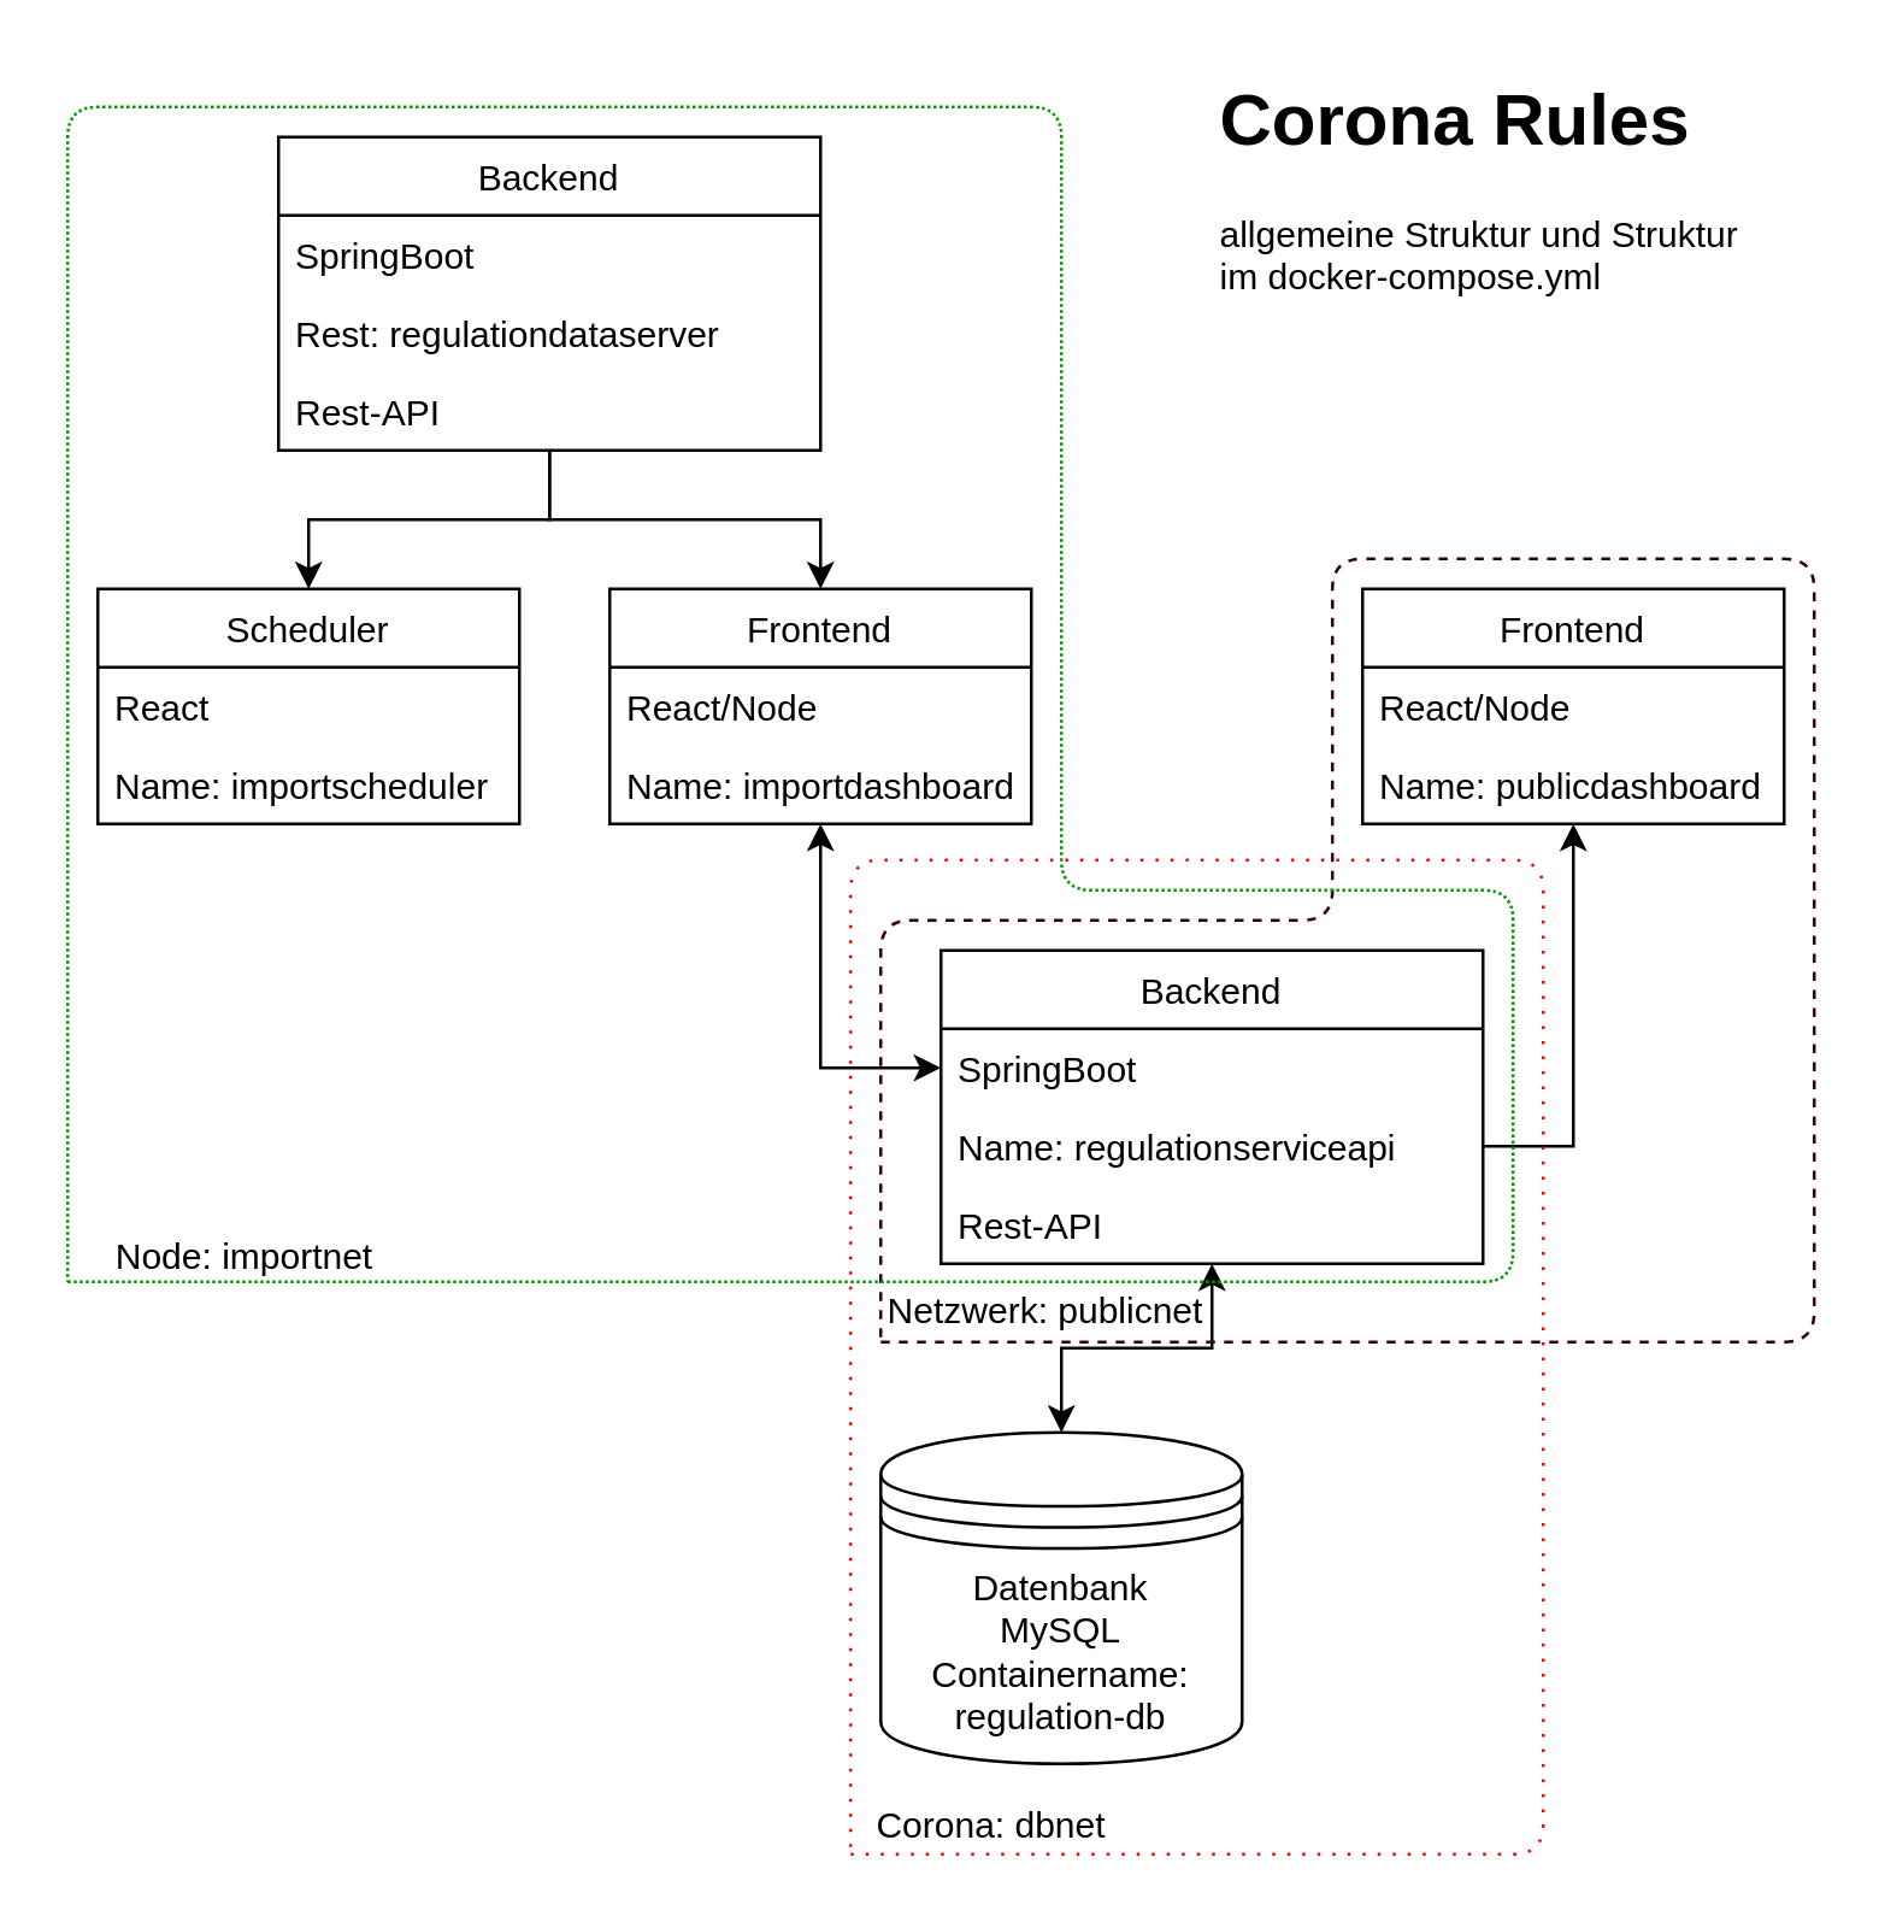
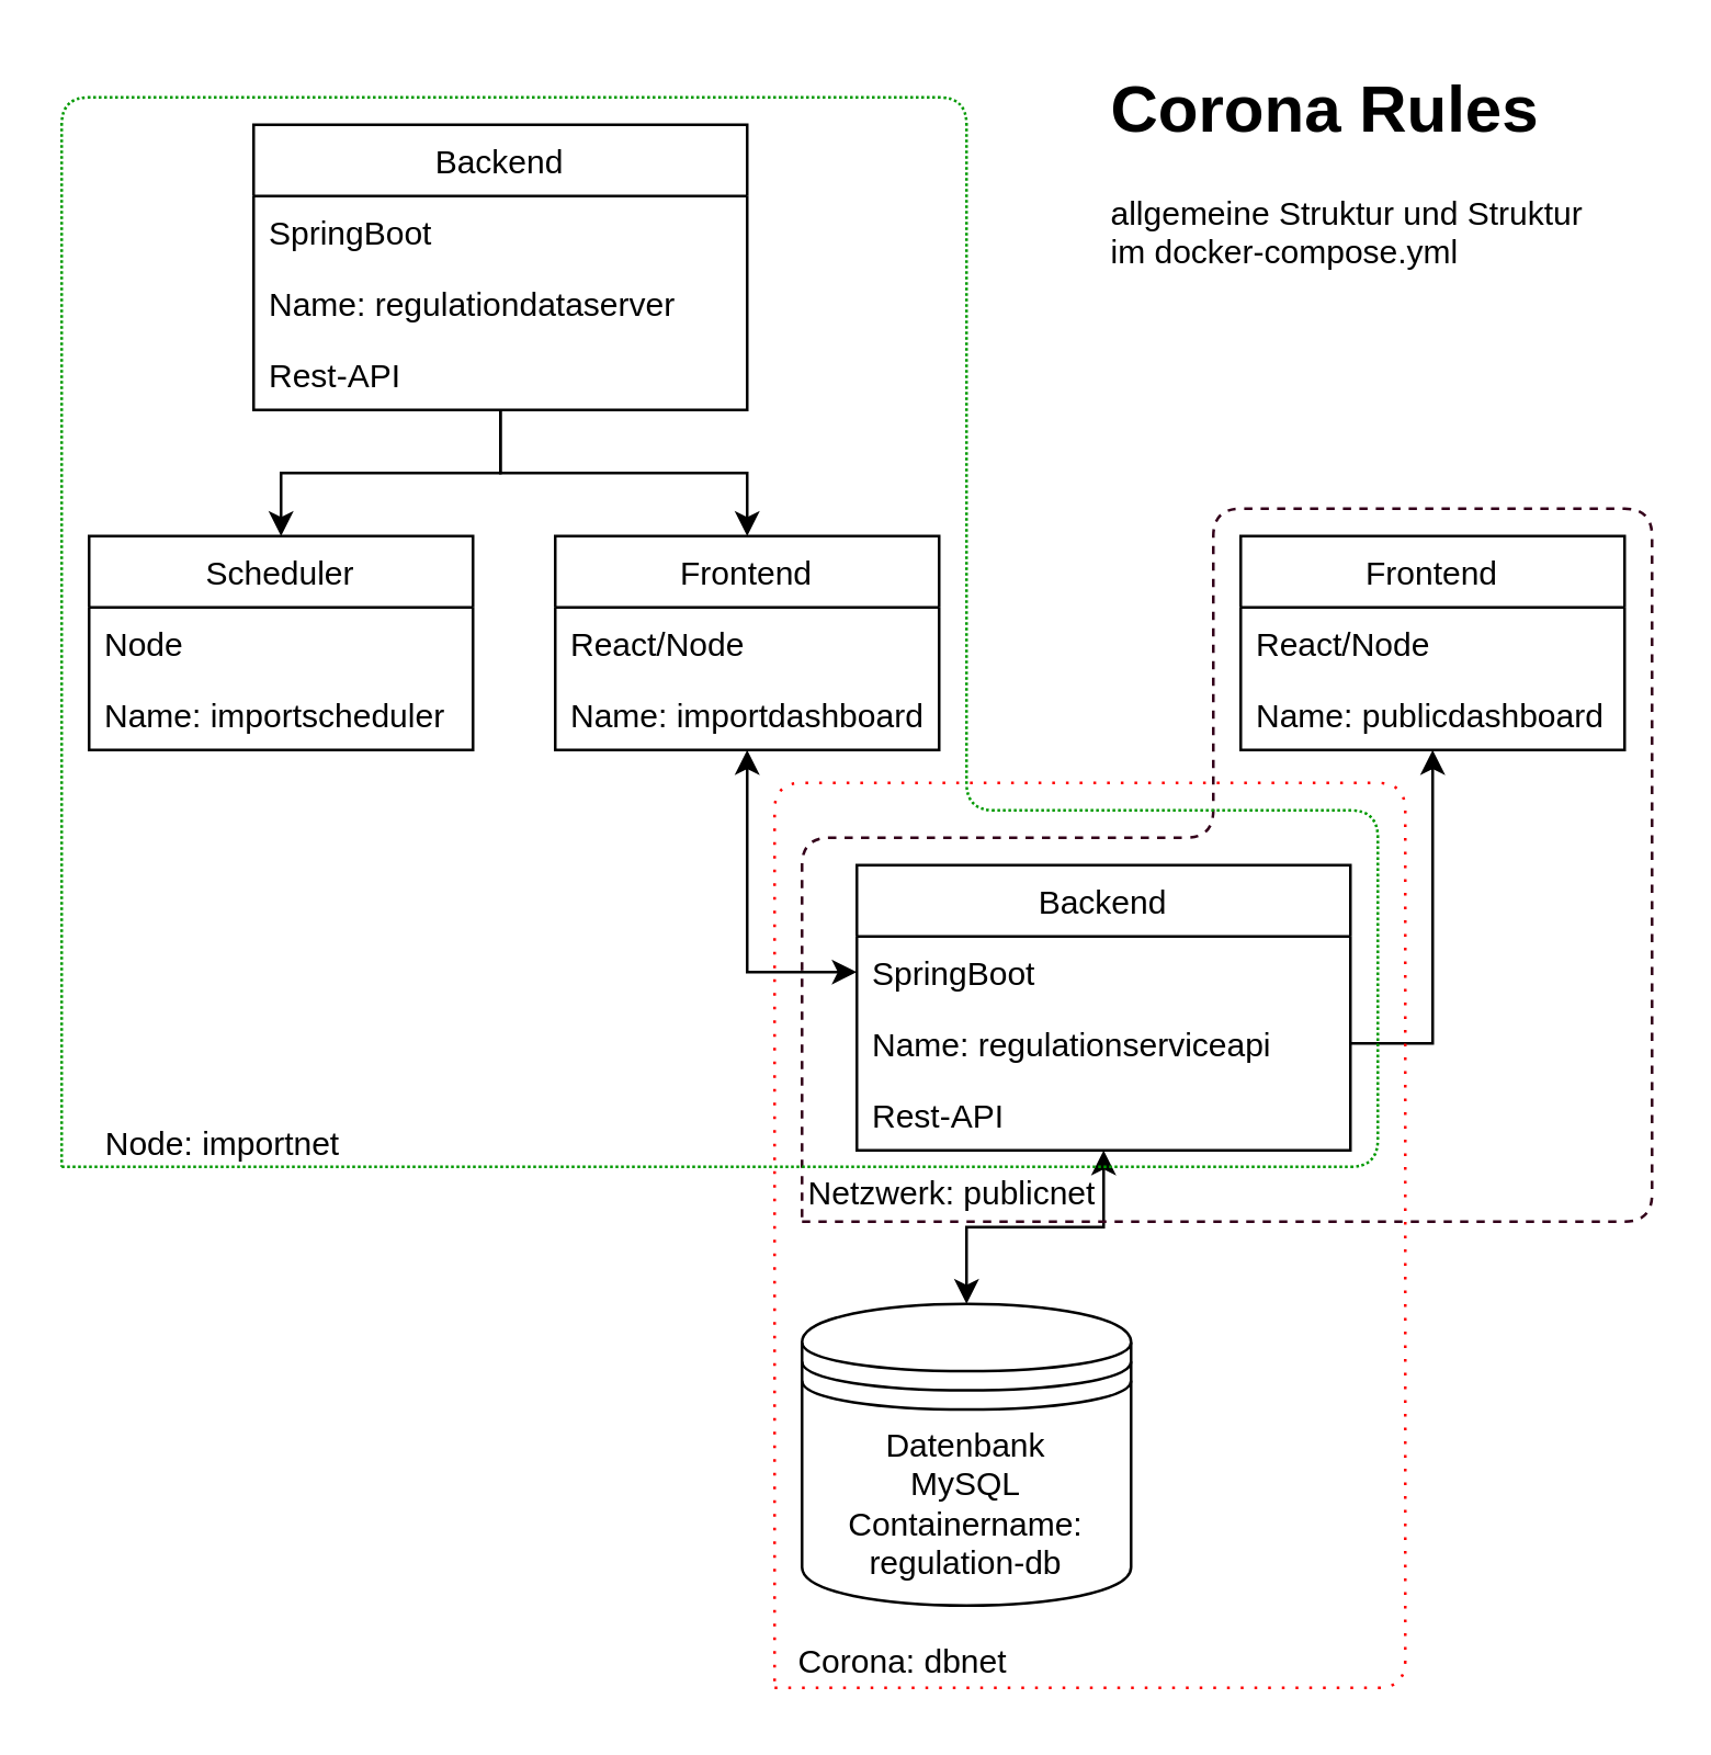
  <mxCell id="0" />
  <mxCell id="1" parent="0" />
  <mxCell id="2" style="edgeStyle=orthogonalEdgeStyle;rounded=0;orthogonalLoop=1;jettySize=auto;html=1;exitX=0.5;exitY=0;exitDx=0;exitDy=0;entryX=0.5;entryY=1;entryDx=0;entryDy=0;entryPerimeter=0;startArrow=classic;startFill=1;endArrow=classic;endFill=1;" parent="1" source="3" target="7" edge="1"><mxGeometry relative="1" as="geometry" /></mxCell>
  <mxCell id="3" value="&lt;span&gt;Datenbank&lt;/span&gt;&lt;br&gt;&lt;span&gt;MySQL&lt;/span&gt;&lt;br&gt;&lt;span&gt;Containername:&lt;br&gt;regulation-db&lt;/span&gt;" style="shape=datastore;whiteSpace=wrap;html=1;" parent="1" vertex="1"><mxGeometry x="292" y="475" width="120" height="110" as="geometry" /></mxCell>
  <mxCell id="4" value="Backend" style="swimlane;fontStyle=0;childLayout=stackLayout;horizontal=1;startSize=26;fillColor=none;horizontalStack=0;resizeParent=1;resizeParentMax=0;resizeLast=0;collapsible=1;marginBottom=0;" parent="1" vertex="1"><mxGeometry x="312" y="315" width="180" height="104" as="geometry"><mxRectangle x="140" y="520" width="50" height="26" as="alternateBounds" /></mxGeometry></mxCell>
  <mxCell id="5" value="SpringBoot" style="text;strokeColor=none;fillColor=none;align=left;verticalAlign=top;spacingLeft=4;spacingRight=4;overflow=hidden;rotatable=0;points=[[0,0.5],[1,0.5]];portConstraint=eastwest;" parent="4" vertex="1"><mxGeometry y="26" width="180" height="26" as="geometry" /></mxCell>
  <mxCell id="6" value="Name: regulationserviceapi" style="text;strokeColor=none;fillColor=none;align=left;verticalAlign=top;spacingLeft=4;spacingRight=4;overflow=hidden;rotatable=0;points=[[0,0.5],[1,0.5]];portConstraint=eastwest;" parent="4" vertex="1"><mxGeometry y="52" width="180" height="26" as="geometry" /></mxCell>
  <mxCell id="7" value="Rest-API" style="text;strokeColor=none;fillColor=none;align=left;verticalAlign=top;spacingLeft=4;spacingRight=4;overflow=hidden;rotatable=0;points=[[0,0.5],[1,0.5]];portConstraint=eastwest;" parent="4" vertex="1"><mxGeometry y="78" width="180" height="26" as="geometry" /></mxCell>
  <mxCell id="8" style="edgeStyle=orthogonalEdgeStyle;rounded=0;orthogonalLoop=1;jettySize=auto;html=1;exitX=1;exitY=0.5;exitDx=0;exitDy=0;startArrow=none;startFill=0;endArrow=classic;endFill=1;" parent="1" source="6" target="10" edge="1"><mxGeometry relative="1" as="geometry" /></mxCell>
  <mxCell id="9" style="edgeStyle=orthogonalEdgeStyle;rounded=0;orthogonalLoop=1;jettySize=auto;html=1;exitX=0;exitY=0.5;exitDx=0;exitDy=0;startArrow=classic;startFill=1;endArrow=classic;endFill=1;" parent="1" source="5" target="14" edge="1"><mxGeometry relative="1" as="geometry" /></mxCell>
  <mxCell id="10" value="Frontend" style="swimlane;fontStyle=0;childLayout=stackLayout;horizontal=1;startSize=26;fillColor=none;horizontalStack=0;resizeParent=1;resizeParentMax=0;resizeLast=0;collapsible=1;marginBottom=0;" parent="1" vertex="1"><mxGeometry x="452" y="195" width="140" height="78" as="geometry" /></mxCell>
  <mxCell id="11" value="React/Node" style="text;strokeColor=none;fillColor=none;align=left;verticalAlign=top;spacingLeft=4;spacingRight=4;overflow=hidden;rotatable=0;points=[[0,0.5],[1,0.5]];portConstraint=eastwest;" parent="10" vertex="1"><mxGeometry y="26" width="140" height="26" as="geometry" /></mxCell>
  <mxCell id="12" value="Name: publicdashboard" style="text;strokeColor=none;fillColor=none;align=left;verticalAlign=top;spacingLeft=4;spacingRight=4;overflow=hidden;rotatable=0;points=[[0,0.5],[1,0.5]];portConstraint=eastwest;" parent="10" vertex="1"><mxGeometry y="52" width="140" height="26" as="geometry" /></mxCell>
  <mxCell id="13" style="edgeStyle=orthogonalEdgeStyle;rounded=0;orthogonalLoop=1;jettySize=auto;html=1;exitX=0.5;exitY=0;exitDx=0;exitDy=0;startArrow=classic;startFill=1;endArrow=none;endFill=0;" parent="1" source="14" target="21" edge="1"><mxGeometry relative="1" as="geometry" /></mxCell>
  <mxCell id="14" value="Frontend" style="swimlane;fontStyle=0;childLayout=stackLayout;horizontal=1;startSize=26;fillColor=none;horizontalStack=0;resizeParent=1;resizeParentMax=0;resizeLast=0;collapsible=1;marginBottom=0;" parent="1" vertex="1"><mxGeometry x="202" y="195" width="140" height="78" as="geometry" /></mxCell>
  <mxCell id="15" value="React/Node" style="text;strokeColor=none;fillColor=none;align=left;verticalAlign=top;spacingLeft=4;spacingRight=4;overflow=hidden;rotatable=0;points=[[0,0.5],[1,0.5]];portConstraint=eastwest;" parent="14" vertex="1"><mxGeometry y="26" width="140" height="26" as="geometry" /></mxCell>
  <mxCell id="16" value="Name: importdashboard" style="text;strokeColor=none;fillColor=none;align=left;verticalAlign=top;spacingLeft=4;spacingRight=4;overflow=hidden;rotatable=0;points=[[0,0.5],[1,0.5]];portConstraint=eastwest;" parent="14" vertex="1"><mxGeometry y="52" width="140" height="26" as="geometry" /></mxCell>
  <mxCell id="17" style="edgeStyle=orthogonalEdgeStyle;rounded=0;orthogonalLoop=1;jettySize=auto;html=1;exitX=0.5;exitY=0;exitDx=0;exitDy=0;startArrow=classic;startFill=1;endArrow=none;endFill=0;" parent="1" source="18" target="21" edge="1"><mxGeometry relative="1" as="geometry" /></mxCell>
  <mxCell id="18" value="Scheduler" style="swimlane;fontStyle=0;childLayout=stackLayout;horizontal=1;startSize=26;fillColor=none;horizontalStack=0;resizeParent=1;resizeParentMax=0;resizeLast=0;collapsible=1;marginBottom=0;" parent="1" vertex="1"><mxGeometry x="32" y="195" width="140" height="78" as="geometry" /></mxCell>
- <mxCell id="19" value="React" style="text;strokeColor=none;fillColor=none;align=left;verticalAlign=top;spacingLeft=4;spacingRight=4;overflow=hidden;rotatable=0;points=[[0,0.5],[1,0.5]];portConstraint=eastwest;" parent="18" vertex="1"><mxGeometry y="26" width="140" height="26" as="geometry" /></mxCell>
+ <mxCell id="19" value="Node" style="text;strokeColor=none;fillColor=none;align=left;verticalAlign=top;spacingLeft=4;spacingRight=4;overflow=hidden;rotatable=0;points=[[0,0.5],[1,0.5]];portConstraint=eastwest;" parent="18" vertex="1"><mxGeometry y="26" width="140" height="26" as="geometry" /></mxCell>
  <mxCell id="20" value="Name: importscheduler" style="text;strokeColor=none;fillColor=none;align=left;verticalAlign=top;spacingLeft=4;spacingRight=4;overflow=hidden;rotatable=0;points=[[0,0.5],[1,0.5]];portConstraint=eastwest;" parent="18" vertex="1"><mxGeometry y="52" width="140" height="26" as="geometry" /></mxCell>
  <mxCell id="21" value="Backend" style="swimlane;fontStyle=0;childLayout=stackLayout;horizontal=1;startSize=26;fillColor=none;horizontalStack=0;resizeParent=1;resizeParentMax=0;resizeLast=0;collapsible=1;marginBottom=0;" parent="1" vertex="1"><mxGeometry x="92" y="45" width="180" height="104" as="geometry"><mxRectangle x="140" y="520" width="50" height="26" as="alternateBounds" /></mxGeometry></mxCell>
  <mxCell id="22" value="SpringBoot" style="text;strokeColor=none;fillColor=none;align=left;verticalAlign=top;spacingLeft=4;spacingRight=4;overflow=hidden;rotatable=0;points=[[0,0.5],[1,0.5]];portConstraint=eastwest;" parent="21" vertex="1"><mxGeometry y="26" width="180" height="26" as="geometry" /></mxCell>
- <mxCell id="23" value="Rest: regulationdataserver" style="text;strokeColor=none;fillColor=none;align=left;verticalAlign=top;spacingLeft=4;spacingRight=4;overflow=hidden;rotatable=0;points=[[0,0.5],[1,0.5]];portConstraint=eastwest;" parent="21" vertex="1"><mxGeometry y="52" width="180" height="26" as="geometry" /></mxCell>
+ <mxCell id="23" value="Name: regulationdataserver" style="text;strokeColor=none;fillColor=none;align=left;verticalAlign=top;spacingLeft=4;spacingRight=4;overflow=hidden;rotatable=0;points=[[0,0.5],[1,0.5]];portConstraint=eastwest;" parent="21" vertex="1"><mxGeometry y="52" width="180" height="26" as="geometry" /></mxCell>
  <mxCell id="24" value="Rest-API" style="text;strokeColor=none;fillColor=none;align=left;verticalAlign=top;spacingLeft=4;spacingRight=4;overflow=hidden;rotatable=0;points=[[0,0.5],[1,0.5]];portConstraint=eastwest;" parent="21" vertex="1"><mxGeometry y="78" width="180" height="26" as="geometry" /></mxCell>
  <mxCell id="25" value="" style="endArrow=none;dashed=1;html=1;strokeColor=#FF0000;dashPattern=1 4;" parent="1" edge="1"><mxGeometry width="50" height="50" relative="1" as="geometry"><mxPoint x="282" y="615" as="sourcePoint" /><mxPoint x="282" y="615" as="targetPoint" /><Array as="points"><mxPoint x="512" y="615" /><mxPoint x="512" y="285" /><mxPoint x="282" y="285" /></Array></mxGeometry></mxCell>
  <mxCell id="26" value="" style="endArrow=none;dashed=1;html=1;strokeColor=#33001A;" parent="1" edge="1"><mxGeometry width="50" height="50" relative="1" as="geometry"><mxPoint x="292" y="445" as="sourcePoint" /><mxPoint x="292" y="445" as="targetPoint" /><Array as="points"><mxPoint x="602" y="445" /><mxPoint x="602" y="185" /><mxPoint x="442" y="185" /><mxPoint x="442" y="305" /><mxPoint x="292" y="305" /></Array></mxGeometry></mxCell>
  <mxCell id="27" value="Corona: dbnet" style="text;html=1;strokeColor=none;fillColor=none;align=center;verticalAlign=middle;whiteSpace=wrap;rounded=0;" parent="1" vertex="1"><mxGeometry x="279" y="593" width="100" height="25" as="geometry" /></mxCell>
  <mxCell id="28" value="Netzwerk: publicnet" style="text;html=1;strokeColor=none;fillColor=none;align=center;verticalAlign=middle;whiteSpace=wrap;rounded=0;" parent="1" vertex="1"><mxGeometry x="292" y="422" width="110" height="25" as="geometry" /></mxCell>
  <mxCell id="29" value="" style="endArrow=none;dashed=1;html=1;strokeColor=#009900;dashPattern=1 1;" parent="1" edge="1"><mxGeometry width="50" height="50" relative="1" as="geometry"><mxPoint x="22" y="425" as="sourcePoint" /><mxPoint x="22" y="425" as="targetPoint" /><Array as="points"><mxPoint x="502" y="425" /><mxPoint x="502" y="295" /><mxPoint x="352" y="295" /><mxPoint x="352" y="35" /><mxPoint x="22" y="35" /></Array></mxGeometry></mxCell>
  <mxCell id="30" value="Node: importnet" style="text;html=1;strokeColor=none;fillColor=none;align=center;verticalAlign=middle;whiteSpace=wrap;rounded=0;" parent="1" vertex="1"><mxGeometry x="20" y="404" width="122" height="25" as="geometry" /></mxCell>
  <mxCell id="31" value="&lt;h1&gt;Corona Rules&lt;/h1&gt;&lt;p&gt;allgemeine Struktur und Struktur im docker-compose.yml&lt;/p&gt;" style="text;html=1;strokeColor=none;fillColor=none;spacing=5;spacingTop=-20;whiteSpace=wrap;overflow=hidden;rounded=0;" vertex="1" parent="1"><mxGeometry x="400" y="20" width="190" height="120" as="geometry" /></mxCell>
